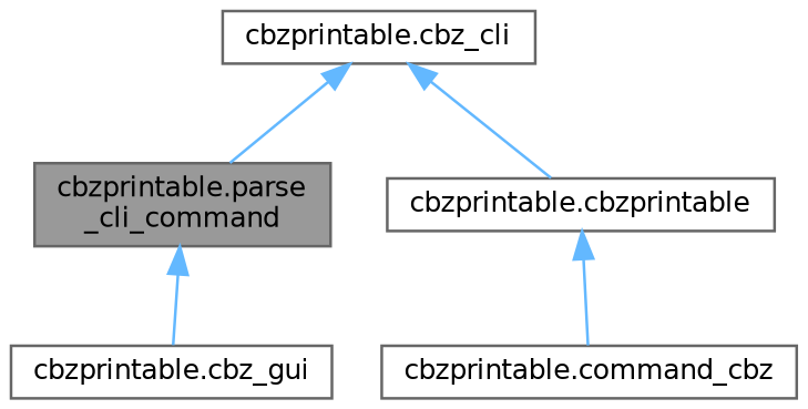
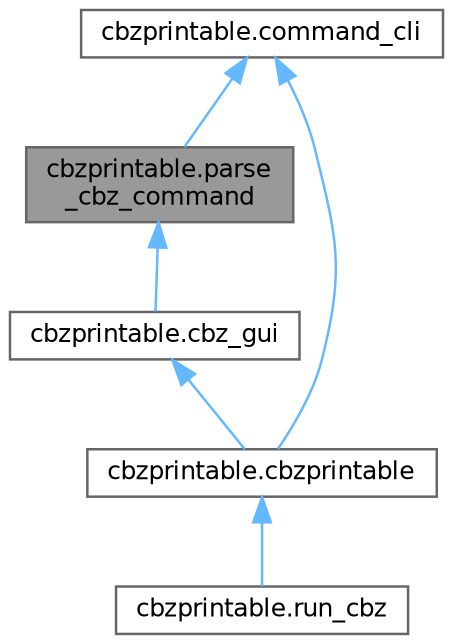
  digraph {
    rankdir=TB
    node [color=grey40 fillcolor=white fontname=Helvetica fontsize=10 shape=box style=filled]
    edge [color=steelblue1 dir=back fontname=Helvetica fontsize=10 labelfontname=Helvetica labelfontsize=10 style=solid]
-   n1 [color=gray40 fillcolor=grey60 fontcolor=black height=0.2 label="cbzprintable.parse\l_cli_command" width=0.4]
+   n1 [color=gray40 fillcolor=grey60 fontcolor=black height=0.2 label="cbzprintable.parse\l_cbz_command" width=0.4]
    n2 [height=0.2 label="cbzprintable.cbz_gui" width=0.4]
-   n3 [height=0.2 label="cbzprintable.cbz_cli" width=0.4]
+   n3 [height=0.2 label="cbzprintable.command_cli" width=0.4]
    n4 [height=0.2 label="cbzprintable.cbzprintable" width=0.4]
-   n5 [height=0.2 label="cbzprintable.command_cbz" width=0.4]
+   n5 [height=0.2 label="cbzprintable.run_cbz" width=0.4]
    n1 -> n2
+   n2 -> n4
    n3 -> n1
    n3 -> n4
    n4 -> n5
  }
